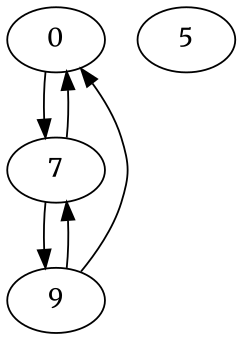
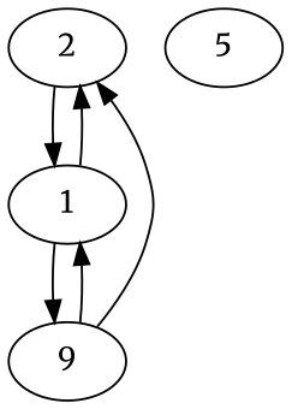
  digraph {
    fontname=Merriweather
    node [fontname=Merriweather]
    edge [fontname=Merriweather]
-   0
-   1 [label=7]
+   0 [label=2]
+   1
    n3 [label=9]
    n4 [label=5]
    0 -> 1
    1 -> 0
    1 -> n3
    n3 -> 0
    n3 -> 1
  }
